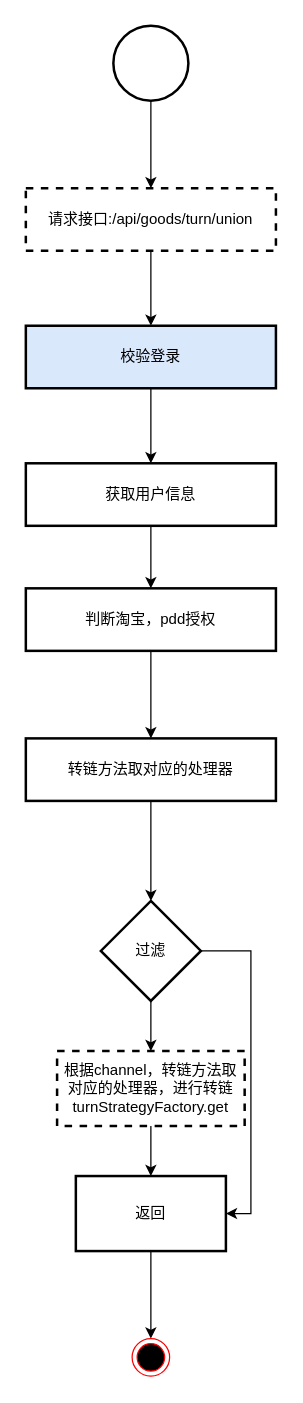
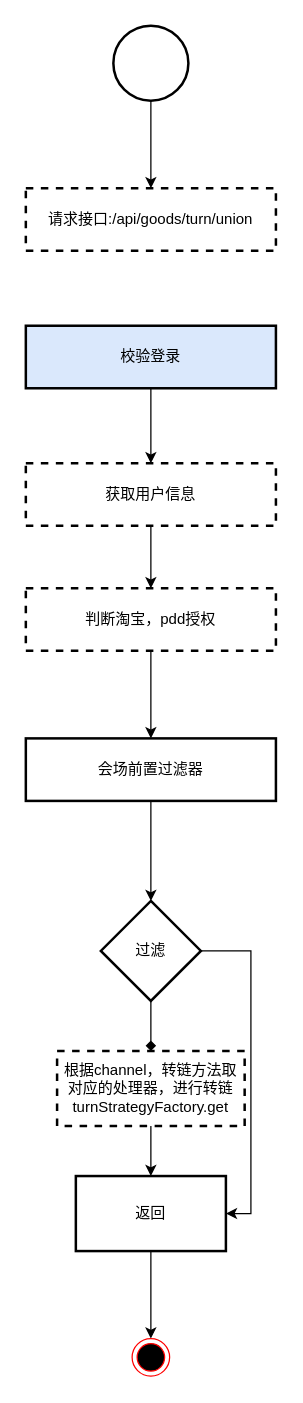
  <mxCell id="0" />
  <mxCell id="1" parent="0" />
  <mxCell id="2" value="" style="edgeStyle=orthogonalEdgeStyle;rounded=0;orthogonalLoop=1;jettySize=auto;html=1;" edge="1" parent="1" source="3" target="5"><mxGeometry relative="1" as="geometry" /></mxCell>
  <mxCell id="3" value="" style="strokeWidth=2;html=1;shape=mxgraph.flowchart.start_2;whiteSpace=wrap;" vertex="1" parent="1"><mxGeometry x="90" y="20" width="60" height="60" as="geometry" /></mxCell>
- <mxCell id="4" value="" style="edgeStyle=orthogonalEdgeStyle;rounded=0;orthogonalLoop=1;jettySize=auto;html=1;" edge="1" parent="1" source="5" target="7"><mxGeometry relative="1" as="geometry" /></mxCell>
  <mxCell id="5" value="请求接口:/api/goods/turn/union" style="whiteSpace=wrap;html=1;strokeWidth=2;dashed=1;" vertex="1" parent="1"><mxGeometry x="20" y="150" width="200" height="50" as="geometry" /></mxCell>
  <mxCell id="6" value="" style="edgeStyle=orthogonalEdgeStyle;rounded=0;orthogonalLoop=1;jettySize=auto;html=1;" edge="1" parent="1" source="7" target="9"><mxGeometry relative="1" as="geometry" /></mxCell>
  <mxCell id="7" value="校验登录" style="whiteSpace=wrap;html=1;strokeWidth=2;fillColor=#dae8fc;" vertex="1" parent="1"><mxGeometry x="20" y="260" width="200" height="50" as="geometry" /></mxCell>
  <mxCell id="8" value="" style="edgeStyle=orthogonalEdgeStyle;rounded=0;orthogonalLoop=1;jettySize=auto;html=1;" edge="1" parent="1" source="9" target="11"><mxGeometry relative="1" as="geometry" /></mxCell>
- <mxCell id="9" value="获取用户信息" style="whiteSpace=wrap;html=1;strokeWidth=2;" vertex="1" parent="1"><mxGeometry x="20" y="370" width="200" height="50" as="geometry" /></mxCell>
+ <mxCell id="9" value="获取用户信息" style="whiteSpace=wrap;html=1;strokeWidth=2;dashed=1;" vertex="1" parent="1"><mxGeometry x="20" y="370" width="200" height="50" as="geometry" /></mxCell>
  <mxCell id="10" value="" style="edgeStyle=orthogonalEdgeStyle;rounded=0;orthogonalLoop=1;jettySize=auto;html=1;" edge="1" parent="1" source="11" target="13"><mxGeometry relative="1" as="geometry" /></mxCell>
- <mxCell id="11" value="判断淘宝，pdd授权" style="whiteSpace=wrap;html=1;strokeWidth=2;" vertex="1" parent="1"><mxGeometry x="20" y="470" width="200" height="50" as="geometry" /></mxCell>
+ <mxCell id="11" value="判断淘宝，pdd授权" style="whiteSpace=wrap;html=1;strokeWidth=2;dashed=1;" vertex="1" parent="1"><mxGeometry x="20" y="470" width="200" height="50" as="geometry" /></mxCell>
  <mxCell id="12" value="" style="edgeStyle=orthogonalEdgeStyle;rounded=0;orthogonalLoop=1;jettySize=auto;html=1;" edge="1" parent="1" source="13" target="16"><mxGeometry relative="1" as="geometry" /></mxCell>
- <mxCell id="13" value="转链方法取对应的处理器" style="whiteSpace=wrap;html=1;strokeWidth=2;" vertex="1" parent="1"><mxGeometry x="20" y="590" width="200" height="50" as="geometry" /></mxCell>
- <mxCell id="14" value="" style="edgeStyle=orthogonalEdgeStyle;rounded=0;orthogonalLoop=1;jettySize=auto;html=1;" edge="1" parent="1" source="16" target="18"><mxGeometry relative="1" as="geometry" /></mxCell>
+ <mxCell id="13" value="会场前置过滤器" style="whiteSpace=wrap;html=1;strokeWidth=2;" vertex="1" parent="1"><mxGeometry x="20" y="590" width="200" height="50" as="geometry" /></mxCell>
+ <mxCell id="14" value="" style="edgeStyle=orthogonalEdgeStyle;rounded=0;orthogonalLoop=1;jettySize=auto;html=1;endArrow=diamond;" edge="1" parent="1" source="16" target="18"><mxGeometry relative="1" as="geometry" /></mxCell>
  <mxCell id="15" style="edgeStyle=orthogonalEdgeStyle;rounded=0;orthogonalLoop=1;jettySize=auto;html=1;exitX=1;exitY=0.5;exitDx=0;exitDy=0;entryX=1;entryY=0.5;entryDx=0;entryDy=0;" edge="1" parent="1" source="16" target="20"><mxGeometry relative="1" as="geometry" /></mxCell>
  <mxCell id="16" value="过滤" style="rhombus;whiteSpace=wrap;html=1;strokeWidth=2;" vertex="1" parent="1"><mxGeometry x="80" y="720" width="80" height="80" as="geometry" /></mxCell>
  <mxCell id="17" value="" style="edgeStyle=orthogonalEdgeStyle;rounded=0;orthogonalLoop=1;jettySize=auto;html=1;" edge="1" parent="1" source="18" target="20"><mxGeometry relative="1" as="geometry" /></mxCell>
  <mxCell id="18" value="根据channel，转链方法取对应的处理器，进行转链&lt;div&gt;turnStrategyFactory.get&lt;br&gt;&lt;/div&gt;" style="whiteSpace=wrap;html=1;strokeWidth=2;dashed=1;" vertex="1" parent="1"><mxGeometry x="45" y="840" width="150" height="60" as="geometry" /></mxCell>
  <mxCell id="19" style="edgeStyle=orthogonalEdgeStyle;rounded=0;orthogonalLoop=1;jettySize=auto;html=1;exitX=0.5;exitY=1;exitDx=0;exitDy=0;entryX=0.5;entryY=0;entryDx=0;entryDy=0;" edge="1" parent="1" source="20" target="21"><mxGeometry relative="1" as="geometry" /></mxCell>
  <mxCell id="20" value="返回" style="whiteSpace=wrap;html=1;strokeWidth=2;" vertex="1" parent="1"><mxGeometry x="60" y="940" width="120" height="60" as="geometry" /></mxCell>
  <mxCell id="21" value="" style="ellipse;html=1;shape=endState;fillColor=#000000;strokeColor=#ff0000;" vertex="1" parent="1"><mxGeometry x="105" y="1070" width="30" height="30" as="geometry" /></mxCell>
